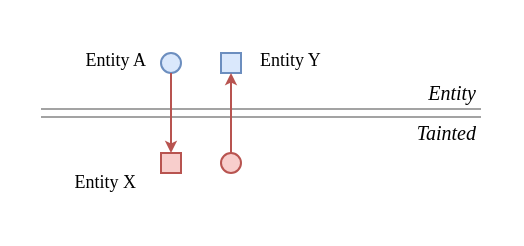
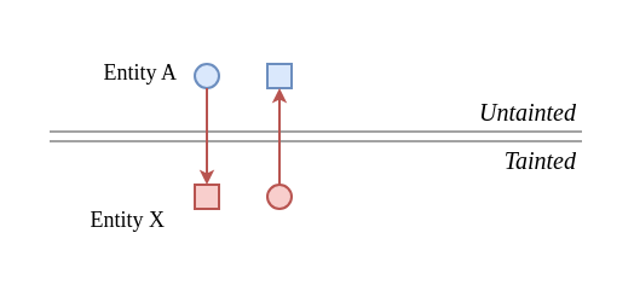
  <mxCell id="0" />
  <mxCell id="1" parent="0" />
  <mxCell id="2" value="" style="ellipse;whiteSpace=wrap;html=1;aspect=fixed;fillColor=#f8cecc;strokeColor=#b85450;" vertex="1" parent="1"><mxGeometry x="110" y="76" width="10" height="10" as="geometry" /></mxCell>
  <mxCell id="3" value="" style="shape=link;html=1;fillColor=#f5f5f5;strokeColor=#666666;opacity=60;" edge="1" parent="1"><mxGeometry width="50" height="50" relative="1" as="geometry"><mxPoint x="20" y="56" as="sourcePoint" /><mxPoint x="240" y="56" as="targetPoint" /></mxGeometry></mxCell>
  <mxCell id="4" value="" style="whiteSpace=wrap;html=1;aspect=fixed;fillColor=#f8cecc;strokeColor=#b85450;" vertex="1" parent="1"><mxGeometry x="80" y="76" width="10" height="10" as="geometry" /></mxCell>
  <mxCell id="5" value="" style="ellipse;whiteSpace=wrap;html=1;aspect=fixed;fillColor=#dae8fc;strokeColor=#6c8ebf;" vertex="1" parent="1"><mxGeometry x="80" y="26" width="10" height="10" as="geometry" /></mxCell>
  <mxCell id="6" value="" style="whiteSpace=wrap;html=1;aspect=fixed;fillColor=#dae8fc;strokeColor=#6c8ebf;" vertex="1" parent="1"><mxGeometry x="110" y="26" width="10" height="10" as="geometry" /></mxCell>
  <mxCell id="7" value="" style="endArrow=classic;html=1;exitX=0.5;exitY=0;exitDx=0;exitDy=0;entryX=0.5;entryY=1;entryDx=0;entryDy=0;endSize=3;fillColor=#f8cecc;strokeColor=#b85450;" edge="1" parent="1" source="2" target="6"><mxGeometry width="50" height="50" relative="1" as="geometry"><mxPoint x="40" y="106" as="sourcePoint" /><mxPoint x="90" y="56" as="targetPoint" /></mxGeometry></mxCell>
  <mxCell id="8" value="" style="endArrow=classic;html=1;exitX=0.5;exitY=1;exitDx=0;exitDy=0;entryX=0.5;entryY=0;entryDx=0;entryDy=0;fillColor=#f8cecc;strokeColor=#b85450;endSize=3;" edge="1" parent="1" source="5" target="4"><mxGeometry width="50" height="50" relative="1" as="geometry"><mxPoint x="50" y="106" as="sourcePoint" /><mxPoint x="100" y="56" as="targetPoint" /></mxGeometry></mxCell>
  <mxCell id="9" value="Entity A" style="text;html=1;strokeColor=none;fillColor=none;align=right;verticalAlign=middle;whiteSpace=wrap;rounded=0;fontFamily=CMU Typewriter Text;fontSize=9;" vertex="1" parent="1"><mxGeometry x="30" y="20" width="45" height="20" as="geometry" /></mxCell>
  <mxCell id="10" value="Entity X" style="text;html=1;strokeColor=none;fillColor=none;align=right;verticalAlign=middle;whiteSpace=wrap;rounded=0;fontFamily=CMU Typewriter Text;fontSize=9;spacingBottom=1;" vertex="1" parent="1"><mxGeometry x="25" y="81" width="45" height="20" as="geometry" /></mxCell>
- <mxCell id="11" value="Entity Y" style="text;html=1;strokeColor=none;fillColor=none;align=left;verticalAlign=middle;whiteSpace=wrap;rounded=0;fontFamily=CMU Typewriter Text;fontSize=9;" vertex="1" parent="1"><mxGeometry x="128" y="20" width="45" height="20" as="geometry" /></mxCell>
  <mxCell id="12" value="Tainted" style="text;html=1;strokeColor=none;fillColor=none;align=right;verticalAlign=middle;whiteSpace=wrap;rounded=0;fontFamily=Linux Libertine O;fontSize=10;fontStyle=2" vertex="1" parent="1"><mxGeometry x="200" y="56" width="40" height="20" as="geometry" /></mxCell>
- <mxCell id="13" value="Entity" style="text;html=1;strokeColor=none;fillColor=none;align=right;verticalAlign=middle;whiteSpace=wrap;rounded=0;fontFamily=Linux Libertine O;fontSize=10;fontStyle=2" vertex="1" parent="1"><mxGeometry x="200" y="36" width="40" height="20" as="geometry" /></mxCell>
+ <mxCell id="13" value="Untainted" style="text;html=1;strokeColor=none;fillColor=none;align=right;verticalAlign=middle;whiteSpace=wrap;rounded=0;fontFamily=Linux Libertine O;fontSize=10;fontStyle=2" vertex="1" parent="1"><mxGeometry x="200" y="36" width="40" height="20" as="geometry" /></mxCell>
